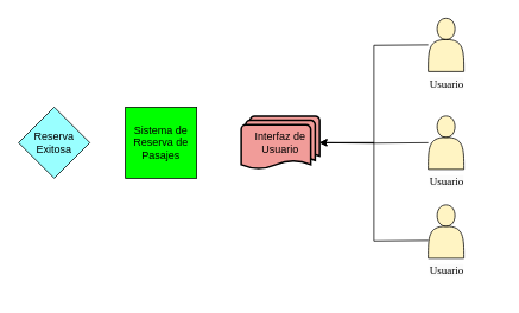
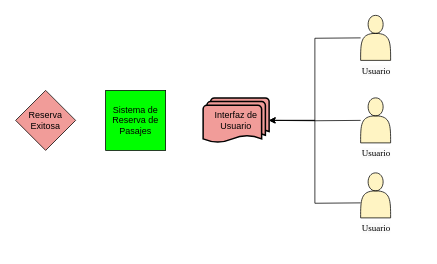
  <mxCell id="0" />
  <mxCell id="1" parent="0" />
  <mxCell id="2" style="edgeStyle=orthogonalEdgeStyle;rounded=0;orthogonalLoop=1;jettySize=auto;html=1;entryX=1;entryY=0.5;entryDx=0;entryDy=0;entryPerimeter=0;" edge="1" parent="1" target="16"><mxGeometry relative="1" as="geometry"><mxPoint x="270" y="290" as="targetPoint" /><mxPoint x="480" y="50" as="sourcePoint" /></mxGeometry></mxCell>
  <mxCell id="3" style="edgeStyle=orthogonalEdgeStyle;rounded=0;orthogonalLoop=1;jettySize=auto;html=1;entryX=1;entryY=0.5;entryDx=0;entryDy=0;entryPerimeter=0;" edge="1" parent="1" target="16"><mxGeometry relative="1" as="geometry"><mxPoint x="480" y="160" as="sourcePoint" /><mxPoint x="270" y="290" as="targetPoint" /></mxGeometry></mxCell>
  <mxCell id="4" style="edgeStyle=orthogonalEdgeStyle;rounded=0;orthogonalLoop=1;jettySize=auto;html=1;entryX=1;entryY=0.5;entryDx=0;entryDy=0;entryPerimeter=0;" edge="1" parent="1" target="16"><mxGeometry relative="1" as="geometry"><mxPoint x="480" y="270" as="sourcePoint" /></mxGeometry></mxCell>
  <mxCell id="5" value="Sistema de Reserva de Pasajes" style="whiteSpace=wrap;html=1;aspect=fixed;labelBackgroundColor=none;textShadow=0;labelBorderColor=none;fillColor=#00FF00;" vertex="1" parent="1"><mxGeometry x="140" y="120" width="80" height="80" as="geometry" /></mxCell>
- <mxCell id="6" value="Reserva Exitosa" style="rhombus;whiteSpace=wrap;html=1;fillColor=#99FFFF;" vertex="1" parent="1"><mxGeometry x="20" y="120" width="80" height="80" as="geometry" /></mxCell>
+ <mxCell id="6" value="Reserva Exitosa" style="rhombus;whiteSpace=wrap;html=1;fillColor=#f19c99;" vertex="1" parent="1"><mxGeometry x="20" y="120" width="80" height="80" as="geometry" /></mxCell>
  <mxCell id="7" value="" style="group" vertex="1" connectable="0" parent="1"><mxGeometry x="480" y="20" width="80" height="100" as="geometry" /></mxCell>
  <mxCell id="8" value="" style="shape=actor;whiteSpace=wrap;html=1;fillColor=#FFF4C3;" vertex="1" parent="7"><mxGeometry width="40" height="60" as="geometry" /></mxCell>
  <mxCell id="9" value="&lt;span style=&quot;color: rgb(0, 0, 0); font-family: Georgia; font-size: 12px; font-style: normal; font-variant-ligatures: normal; font-variant-caps: normal; font-weight: 400; letter-spacing: normal; orphans: 2; text-align: center; text-indent: 0px; text-transform: none; widows: 2; word-spacing: 0px; -webkit-text-stroke-width: 0px; white-space: nowrap; background-color: rgb(251, 251, 251); text-decoration-thickness: initial; text-decoration-style: initial; text-decoration-color: initial; display: inline !important; float: none;&quot;&gt;Usuario&lt;/span&gt;" style="text;whiteSpace=wrap;html=1;" vertex="1" parent="7"><mxGeometry y="60" width="80" height="40" as="geometry" /></mxCell>
  <mxCell id="10" value="" style="group" vertex="1" connectable="0" parent="1"><mxGeometry x="480" y="130" width="80" height="100" as="geometry" /></mxCell>
  <mxCell id="11" value="" style="shape=actor;whiteSpace=wrap;html=1;fillColor=#FFF4C3;" vertex="1" parent="10"><mxGeometry width="40" height="60" as="geometry" /></mxCell>
  <mxCell id="12" value="&lt;span style=&quot;color: rgb(0, 0, 0); font-family: Georgia; font-size: 12px; font-style: normal; font-variant-ligatures: normal; font-variant-caps: normal; font-weight: 400; letter-spacing: normal; orphans: 2; text-align: center; text-indent: 0px; text-transform: none; widows: 2; word-spacing: 0px; -webkit-text-stroke-width: 0px; white-space: nowrap; background-color: rgb(251, 251, 251); text-decoration-thickness: initial; text-decoration-style: initial; text-decoration-color: initial; display: inline !important; float: none;&quot;&gt;Usuario&lt;/span&gt;" style="text;whiteSpace=wrap;html=1;" vertex="1" parent="10"><mxGeometry y="60" width="80" height="40" as="geometry" /></mxCell>
  <mxCell id="13" value="" style="group" vertex="1" connectable="0" parent="1"><mxGeometry x="480" y="230" width="80" height="100" as="geometry" /></mxCell>
  <mxCell id="14" value="" style="shape=actor;whiteSpace=wrap;html=1;fillColor=#FFF4C3;" vertex="1" parent="13"><mxGeometry width="40" height="60" as="geometry" /></mxCell>
  <mxCell id="15" value="&lt;span style=&quot;color: rgb(0, 0, 0); font-family: Georgia; font-size: 12px; font-style: normal; font-variant-ligatures: normal; font-variant-caps: normal; font-weight: 400; letter-spacing: normal; orphans: 2; text-align: center; text-indent: 0px; text-transform: none; widows: 2; word-spacing: 0px; -webkit-text-stroke-width: 0px; white-space: nowrap; background-color: rgb(251, 251, 251); text-decoration-thickness: initial; text-decoration-style: initial; text-decoration-color: initial; display: inline !important; float: none;&quot;&gt;Usuario&lt;/span&gt;" style="text;whiteSpace=wrap;html=1;" vertex="1" parent="13"><mxGeometry y="60" width="80" height="40" as="geometry" /></mxCell>
  <mxCell id="16" value="Interfaz de Usuario" style="strokeWidth=2;html=1;shape=mxgraph.flowchart.multi-document;whiteSpace=wrap;fillColor=#F19C99;" vertex="1" parent="1"><mxGeometry x="270" y="130" width="88" height="60" as="geometry" /></mxCell>
